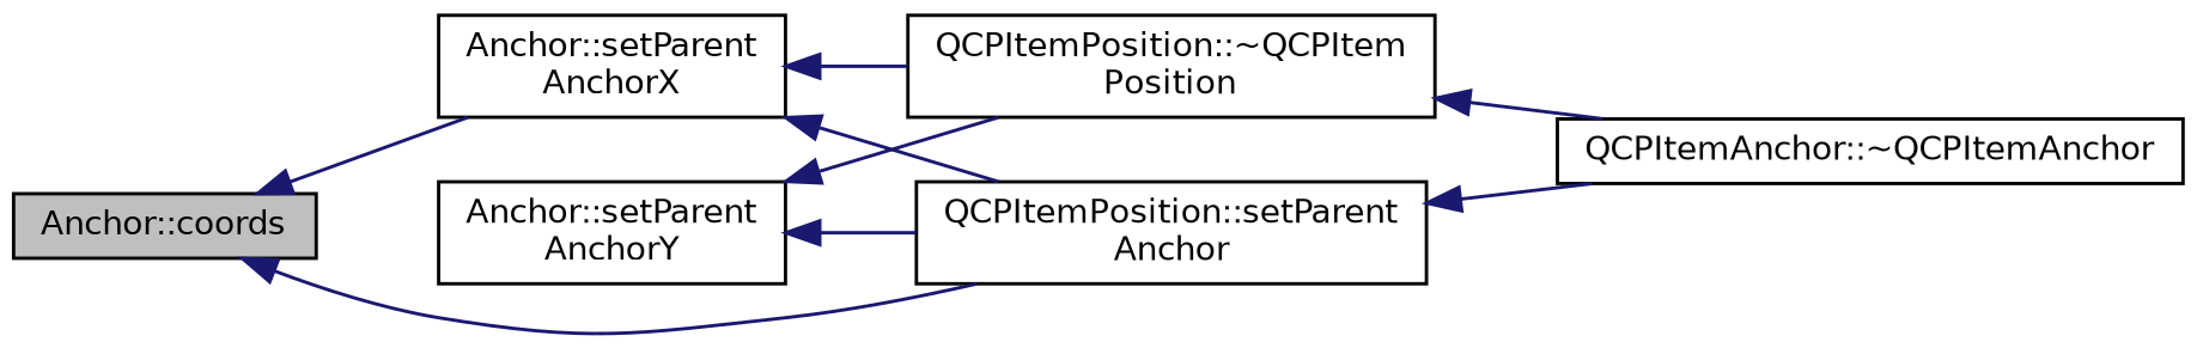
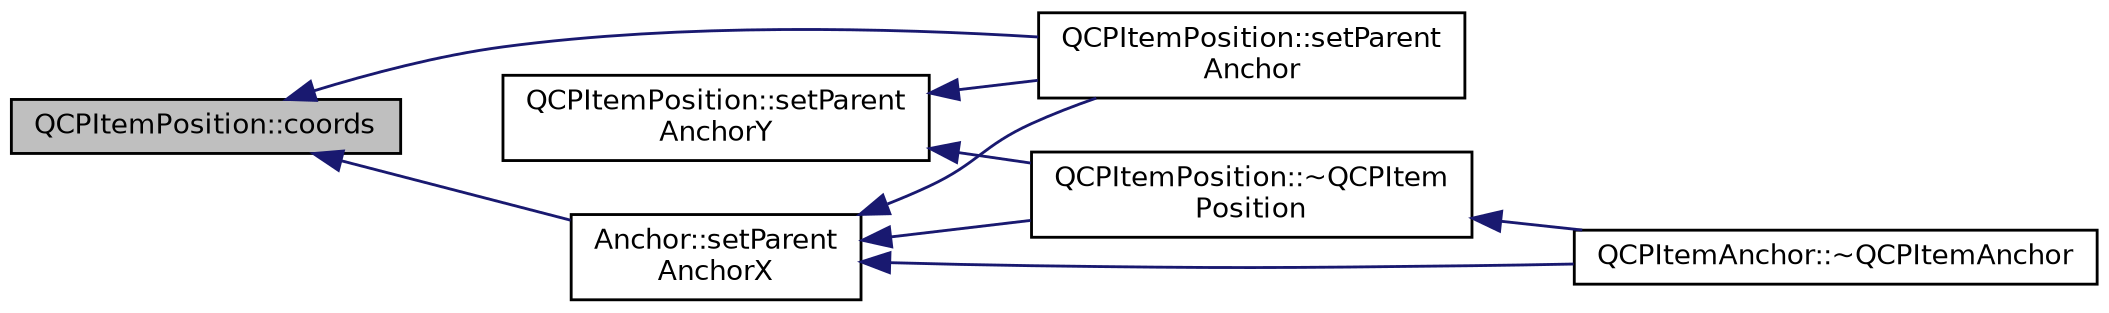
  digraph {
    rankdir=LR
    node [color=black fillcolor=white fontname=Helvetica fontsize=10 shape=record style=filled]
    edge [color=midnightblue dir=back fontname=Helvetica fontsize=10 labelfontname=Helvetica labelfontsize=10 style=solid]
-   n1 [fillcolor=grey75 fontcolor=black height=0.2 label="Anchor::coords" width=0.4]
+   n1 [fillcolor=grey75 fontcolor=black height=0.2 label="QCPItemPosition::coords" width=0.4]
    n2 [height=0.2 label="Anchor::setParent\lAnchorX" width=0.4]
    n3 [height=0.2 label="QCPItemPosition::setParent\lAnchor" width=0.4]
    n4 [height=0.2 label="QCPItemAnchor::~QCPItemAnchor" width=0.4]
    n5 [height=0.2 label="QCPItemPosition::~QCPItem\lPosition" width=0.4]
-   n6 [height=0.2 label="Anchor::setParent\lAnchorY" width=0.4]
+   n6 [height=0.2 label="QCPItemPosition::setParent\lAnchorY" width=0.4]
    n1 -> n2
    n1 -> n3
    n2 -> n3
-   n3 -> n4
+   n2 -> n4
    n2 -> n5
    n5 -> n4
    n6 -> n3
    n6 -> n5
  }
